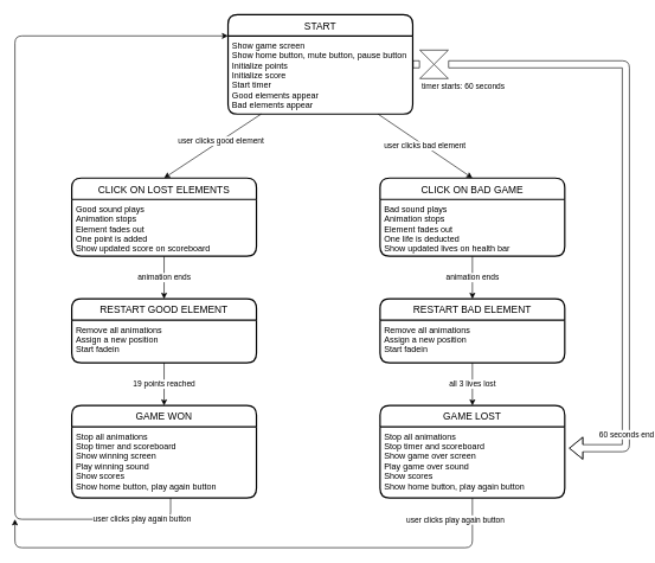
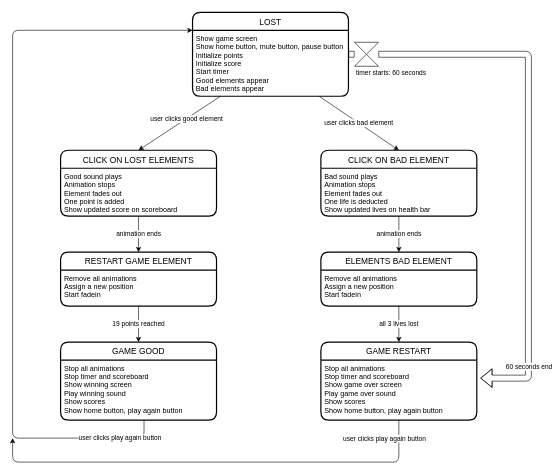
  <mxCell id="0" />
  <mxCell id="1" parent="0" />
  <mxCell id="2" style="edgeStyle=orthogonalEdgeStyle;html=1;shape=flexArrow;startArrow=none;" edge="1" parent="1" source="26"><mxGeometry relative="1" as="geometry"><mxPoint x="800" y="630" as="targetPoint" /><Array as="points"><mxPoint x="880" y="90" /></Array></mxGeometry></mxCell>
  <mxCell id="3" value="timer starts: 60 seconds" style="edgeLabel;html=1;align=center;verticalAlign=middle;resizable=0;points=[];" vertex="1" connectable="0" parent="2"><mxGeometry x="-0.966" y="1" relative="1" as="geometry"><mxPoint x="5" y="31" as="offset" /></mxGeometry></mxCell>
  <mxCell id="4" value="60 seconds end" style="edgeLabel;html=1;align=center;verticalAlign=middle;resizable=0;points=[];" vertex="1" connectable="0" parent="2"><mxGeometry x="0.881" y="-2" relative="1" as="geometry"><mxPoint x="28" y="-18" as="offset" /></mxGeometry></mxCell>
- <mxCell id="5" value="START" style="swimlane;childLayout=stackLayout;horizontal=1;startSize=30;horizontalStack=0;rounded=1;fontSize=14;fontStyle=0;strokeWidth=2;resizeParent=0;resizeLast=1;shadow=0;dashed=0;align=center;" vertex="1" parent="1"><mxGeometry x="320" y="20" width="260" height="140" as="geometry" /></mxCell>
+ <mxCell id="5" value="LOST" style="swimlane;childLayout=stackLayout;horizontal=1;startSize=30;horizontalStack=0;rounded=1;fontSize=14;fontStyle=0;strokeWidth=2;resizeParent=0;resizeLast=1;shadow=0;dashed=0;align=center;" vertex="1" parent="1"><mxGeometry x="320" y="20" width="260" height="140" as="geometry" /></mxCell>
  <mxCell id="6" value="Show game screen&#10;Show home button, mute button, pause button&#10;Initialize points&#10;Initialize score&#10;Start timer&#10;Good elements appear&#10;Bad elements appear&#10;" style="align=left;strokeColor=none;fillColor=none;spacingLeft=4;fontSize=12;verticalAlign=top;resizable=0;rotatable=0;part=1;rounded=0;" vertex="1" parent="5"><mxGeometry y="30" width="260" height="110" as="geometry" /></mxCell>
  <mxCell id="7" value="CLICK ON LOST ELEMENTS" style="swimlane;childLayout=stackLayout;horizontal=1;startSize=30;horizontalStack=0;rounded=1;fontSize=14;fontStyle=0;strokeWidth=2;resizeParent=0;resizeLast=1;shadow=0;dashed=0;align=center;" vertex="1" parent="1"><mxGeometry x="100" y="250" width="260" height="110" as="geometry" /></mxCell>
  <mxCell id="8" value="Good sound plays&#10;Animation stops&#10;Element fades out&#10;One point is added&#10;Show updated score on scoreboard&#10;" style="align=left;strokeColor=none;fillColor=none;spacingLeft=4;fontSize=12;verticalAlign=top;resizable=0;rotatable=0;part=1;rounded=0;" vertex="1" parent="7"><mxGeometry y="30" width="260" height="80" as="geometry" /></mxCell>
- <mxCell id="9" value="CLICK ON BAD GAME" style="swimlane;childLayout=stackLayout;horizontal=1;startSize=30;horizontalStack=0;rounded=1;fontSize=14;fontStyle=0;strokeWidth=2;resizeParent=0;resizeLast=1;shadow=0;dashed=0;align=center;" vertex="1" parent="1"><mxGeometry x="534" y="250" width="260" height="110" as="geometry" /></mxCell>
+ <mxCell id="9" value="CLICK ON BAD ELEMENT" style="swimlane;childLayout=stackLayout;horizontal=1;startSize=30;horizontalStack=0;rounded=1;fontSize=14;fontStyle=0;strokeWidth=2;resizeParent=0;resizeLast=1;shadow=0;dashed=0;align=center;" vertex="1" parent="1"><mxGeometry x="534" y="250" width="260" height="110" as="geometry" /></mxCell>
  <mxCell id="10" value="Bad sound plays&#10;Animation stops&#10;Element fades out&#10;One life is deducted&#10;Show updated lives on health bar&#10;" style="align=left;strokeColor=none;fillColor=none;spacingLeft=4;fontSize=12;verticalAlign=top;resizable=0;rotatable=0;part=1;rounded=0;" vertex="1" parent="9"><mxGeometry y="30" width="260" height="80" as="geometry" /></mxCell>
- <mxCell id="11" value="RESTART GOOD ELEMENT" style="swimlane;childLayout=stackLayout;horizontal=1;startSize=30;horizontalStack=0;rounded=1;fontSize=14;fontStyle=0;strokeWidth=2;resizeParent=0;resizeLast=1;shadow=0;dashed=0;align=center;" vertex="1" parent="1"><mxGeometry x="100" y="420" width="260" height="90" as="geometry" /></mxCell>
+ <mxCell id="11" value="RESTART GAME ELEMENT" style="swimlane;childLayout=stackLayout;horizontal=1;startSize=30;horizontalStack=0;rounded=1;fontSize=14;fontStyle=0;strokeWidth=2;resizeParent=0;resizeLast=1;shadow=0;dashed=0;align=center;" vertex="1" parent="1"><mxGeometry x="100" y="420" width="260" height="90" as="geometry" /></mxCell>
  <mxCell id="12" value="Remove all animations&#10;Assign a new position&#10;Start fadein&#10;" style="align=left;strokeColor=none;fillColor=none;spacingLeft=4;fontSize=12;verticalAlign=top;resizable=0;rotatable=0;part=1;rounded=0;" vertex="1" parent="11"><mxGeometry y="30" width="260" height="60" as="geometry" /></mxCell>
- <mxCell id="13" value="RESTART BAD ELEMENT" style="swimlane;childLayout=stackLayout;horizontal=1;startSize=30;horizontalStack=0;rounded=1;fontSize=14;fontStyle=0;strokeWidth=2;resizeParent=0;resizeLast=1;shadow=0;dashed=0;align=center;" vertex="1" parent="1"><mxGeometry x="534" y="420" width="260" height="90" as="geometry" /></mxCell>
+ <mxCell id="13" value="ELEMENTS BAD ELEMENT" style="swimlane;childLayout=stackLayout;horizontal=1;startSize=30;horizontalStack=0;rounded=1;fontSize=14;fontStyle=0;strokeWidth=2;resizeParent=0;resizeLast=1;shadow=0;dashed=0;align=center;" vertex="1" parent="1"><mxGeometry x="534" y="420" width="260" height="90" as="geometry" /></mxCell>
  <mxCell id="14" value="Remove all animations&#10;Assign a new position&#10;Start fadein&#10;" style="align=left;strokeColor=none;fillColor=none;spacingLeft=4;fontSize=12;verticalAlign=top;resizable=0;rotatable=0;part=1;rounded=0;" vertex="1" parent="13"><mxGeometry y="30" width="260" height="60" as="geometry" /></mxCell>
- <mxCell id="15" value="GAME WON" style="swimlane;childLayout=stackLayout;horizontal=1;startSize=30;horizontalStack=0;rounded=1;fontSize=14;fontStyle=0;strokeWidth=2;resizeParent=0;resizeLast=1;shadow=0;dashed=0;align=center;" vertex="1" parent="1"><mxGeometry x="100" y="570" width="260" height="130" as="geometry" /></mxCell>
+ <mxCell id="15" value="GAME GOOD" style="swimlane;childLayout=stackLayout;horizontal=1;startSize=30;horizontalStack=0;rounded=1;fontSize=14;fontStyle=0;strokeWidth=2;resizeParent=0;resizeLast=1;shadow=0;dashed=0;align=center;" vertex="1" parent="1"><mxGeometry x="100" y="570" width="260" height="130" as="geometry" /></mxCell>
  <mxCell id="16" value="Stop all animations&#10;Stop timer and scoreboard&#10;Show winning screen&#10;Play winning sound&#10;Show scores&#10;Show home button, play again button&#10;" style="align=left;strokeColor=none;fillColor=none;spacingLeft=4;fontSize=12;verticalAlign=top;resizable=0;rotatable=0;part=1;rounded=0;" vertex="1" parent="15"><mxGeometry y="30" width="260" height="100" as="geometry" /></mxCell>
- <mxCell id="17" value="GAME LOST" style="swimlane;childLayout=stackLayout;horizontal=1;startSize=30;horizontalStack=0;rounded=1;fontSize=14;fontStyle=0;strokeWidth=2;resizeParent=0;resizeLast=1;shadow=0;dashed=0;align=center;" vertex="1" parent="1"><mxGeometry x="534" y="570" width="260" height="130" as="geometry" /></mxCell>
+ <mxCell id="17" value="GAME RESTART" style="swimlane;childLayout=stackLayout;horizontal=1;startSize=30;horizontalStack=0;rounded=1;fontSize=14;fontStyle=0;strokeWidth=2;resizeParent=0;resizeLast=1;shadow=0;dashed=0;align=center;" vertex="1" parent="1"><mxGeometry x="534" y="570" width="260" height="130" as="geometry" /></mxCell>
  <mxCell id="18" value="Stop all animations&#10;Stop timer and scoreboard&#10;Show game over screen&#10;Play game over sound&#10;Show scores&#10;Show home button, play again button&#10;" style="align=left;strokeColor=none;fillColor=none;spacingLeft=4;fontSize=12;verticalAlign=top;resizable=0;rotatable=0;part=1;rounded=0;" vertex="1" parent="17"><mxGeometry y="30" width="260" height="100" as="geometry" /></mxCell>
  <mxCell id="19" style="edgeStyle=none;html=1;entryX=0.5;entryY=0;entryDx=0;entryDy=0;" edge="1" parent="1" source="6" target="7"><mxGeometry relative="1" as="geometry" /></mxCell>
  <mxCell id="20" value="user clicks good element" style="edgeLabel;html=1;align=center;verticalAlign=middle;resizable=0;points=[];" vertex="1" connectable="0" parent="19"><mxGeometry x="-0.174" relative="1" as="geometry"><mxPoint as="offset" /></mxGeometry></mxCell>
  <mxCell id="21" value="user clicks bad element" style="edgeStyle=none;html=1;entryX=0.5;entryY=0;entryDx=0;entryDy=0;" edge="1" parent="1" source="6" target="9"><mxGeometry relative="1" as="geometry" /></mxCell>
  <mxCell id="22" value="animation ends" style="edgeStyle=none;html=1;entryX=0.5;entryY=0;entryDx=0;entryDy=0;" edge="1" parent="1" source="8" target="11"><mxGeometry relative="1" as="geometry" /></mxCell>
  <mxCell id="23" value="animation ends" style="edgeStyle=none;html=1;entryX=0.5;entryY=0;entryDx=0;entryDy=0;" edge="1" parent="1" source="10" target="13"><mxGeometry relative="1" as="geometry" /></mxCell>
  <mxCell id="24" value="19 points reached" style="edgeStyle=none;html=1;entryX=0.5;entryY=0;entryDx=0;entryDy=0;" edge="1" parent="1" source="12" target="15"><mxGeometry relative="1" as="geometry" /></mxCell>
  <mxCell id="25" value="all 3 lives lost" style="edgeStyle=none;html=1;entryX=0.5;entryY=0;entryDx=0;entryDy=0;" edge="1" parent="1" source="14" target="17"><mxGeometry relative="1" as="geometry" /></mxCell>
  <mxCell id="26" value="" style="shape=collate;whiteSpace=wrap;html=1;" vertex="1" parent="1"><mxGeometry x="590" y="70" width="40" height="40" as="geometry" /></mxCell>
  <mxCell id="27" value="" style="edgeStyle=orthogonalEdgeStyle;html=1;shape=flexArrow;endArrow=none;" edge="1" parent="1" source="5" target="26"><mxGeometry relative="1" as="geometry"><mxPoint x="800" y="630" as="targetPoint" /><mxPoint x="580" y="90" as="sourcePoint" /><Array as="points" /></mxGeometry></mxCell>
  <mxCell id="28" style="html=1;edgeStyle=orthogonalEdgeStyle;entryX=0;entryY=0;entryDx=0;entryDy=0;exitX=0.535;exitY=1;exitDx=0;exitDy=0;exitPerimeter=0;" edge="1" parent="1" source="16" target="6"><mxGeometry relative="1" as="geometry"><mxPoint x="310" y="50" as="targetPoint" /><Array as="points"><mxPoint x="239" y="730" /><mxPoint x="20" y="730" /><mxPoint x="20" y="50" /></Array></mxGeometry></mxCell>
  <mxCell id="29" value="user clicks play again button" style="edgeLabel;html=1;align=center;verticalAlign=middle;resizable=0;points=[];" vertex="1" connectable="0" parent="28"><mxGeometry x="-0.884" y="-1" relative="1" as="geometry"><mxPoint as="offset" /></mxGeometry></mxCell>
  <mxCell id="30" style="edgeStyle=orthogonalEdgeStyle;html=1;" edge="1" parent="1" source="18"><mxGeometry relative="1" as="geometry"><mxPoint x="20" y="730" as="targetPoint" /><Array as="points"><mxPoint x="664" y="770" /><mxPoint x="20" y="770" /></Array></mxGeometry></mxCell>
  <mxCell id="31" value="user clicks play again button" style="edgeLabel;html=1;align=center;verticalAlign=middle;resizable=0;points=[];" vertex="1" connectable="0" parent="30"><mxGeometry x="0.231" relative="1" as="geometry"><mxPoint x="369" y="-40" as="offset" /></mxGeometry></mxCell>
